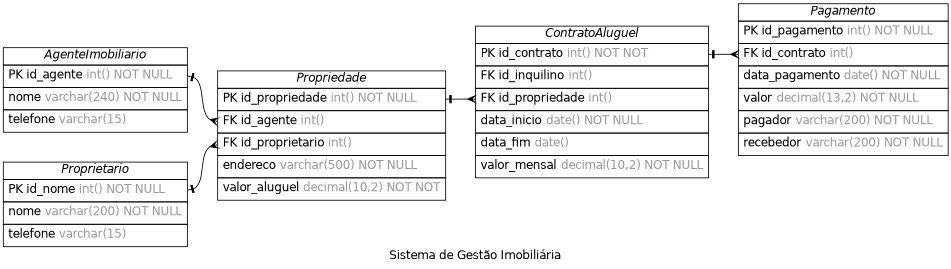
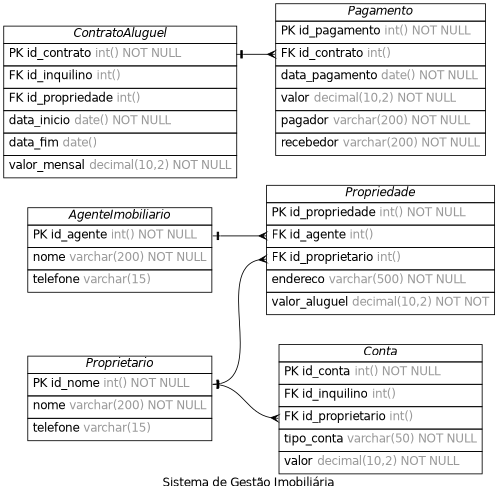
  digraph {
    concentrate=true
    fontname=Helvetica
    label="Sistema de Gestão Imobiliária"
    nodesep=0.5
    rankdir=LR
    splines=spline
    node [fontname=Helvetica shape=plain]
    edge [arrowhead=ocrow arrowsize=0.9 arrowtail=noneotee dir=both fontname=Helvetica fontsize=12 headport=id_proprietario labelangle=32 labeldistance=1.8 penwidth=1.0 tailport=id_proprietario]
-   n1 [label=<         <table border="0" cellborder="1" cellspacing="0" >         <tr><td><i>AgenteImobiliario</i></td></tr>         <tr><td port="id_agente" align="left" cellpadding="5">PK id_agente <font color="grey60">int() NOT NULL</font></td></tr>         <tr><td port="nome" align="left" cellpadding="5">nome <font color="grey60">varchar(240) NOT NULL</font></td></tr>         <tr><td port="telefone" align="left" cellpadding="5">telefone <font color="grey60">varchar(15)</font></td></tr>     </table>>]
+   n1 [label=<         <table border="0" cellborder="1" cellspacing="0" >         <tr><td><i>AgenteImobiliario</i></td></tr>         <tr><td port="id_agente" align="left" cellpadding="5">PK id_agente <font color="grey60">int() NOT NULL</font></td></tr>         <tr><td port="nome" align="left" cellpadding="5">nome <font color="grey60">varchar(200) NOT NULL</font></td></tr>         <tr><td port="telefone" align="left" cellpadding="5">telefone <font color="grey60">varchar(15)</font></td></tr>     </table>>]
    n2 [label=<         <table border="0" cellborder="1" cellspacing="0" >         <tr><td><i>Propriedade</i></td></tr>         <tr><td port="id_propriedade" align="left" cellpadding="5">PK id_propriedade <font color="grey60">int() NOT NULL</font></td></tr>         <tr><td port="id_agente" align="left" cellpadding="5">FK id_agente <font color="grey60">int()</font></td></tr>         <tr><td port="id_proprietario" align="left" cellpadding="5">FK id_proprietario <font color="grey60">int()</font></td></tr>         <tr><td port="endereco" align="left" cellpadding="5">endereco <font color="grey60">varchar(500) NOT NULL</font></td></tr>         <tr><td port="valor_aluguel" align="left" cellpadding="5">valor_aluguel <font color="grey60">decimal(10,2) NOT NOT</font></td></tr>     </table>>]
-   n3 [label=<         <table border="0" cellborder="1" cellspacing="0" >         <tr><td><i>ContratoAluguel</i></td></tr>         <tr><td port="id_contrato" align="left" cellpadding="5">PK id_contrato <font color="grey60">int() NOT NOT</font></td></tr>         <tr><td port="id_inquilino" align="left" cellpadding="5">FK id_inquilino <font color="grey60">int()</font></td></tr>         <tr><td port="id_propriedade" align="left" cellpadding="5">FK id_propriedade <font color="grey60">int()</font></td></tr>         <tr><td port="data_inicio" align="left" cellpadding="5">data_inicio <font color="grey60">date() NOT NULL</font></td></tr>         <tr><td port="data_fim" align="left" cellpadding="5">data_fim <font color="grey60">date()</font></td></tr>         <tr><td port="valor_mensal" align="left" cellpadding="5">valor_mensal <font color="grey60">decimal(10,2) NOT NULL</font></td></tr>     </table>>]
+   n3 [label=<         <table border="0" cellborder="1" cellspacing="0" >         <tr><td><i>ContratoAluguel</i></td></tr>         <tr><td port="id_contrato" align="left" cellpadding="5">PK id_contrato <font color="grey60">int() NOT NULL</font></td></tr>         <tr><td port="id_inquilino" align="left" cellpadding="5">FK id_inquilino <font color="grey60">int()</font></td></tr>         <tr><td port="id_propriedade" align="left" cellpadding="5">FK id_propriedade <font color="grey60">int()</font></td></tr>         <tr><td port="data_inicio" align="left" cellpadding="5">data_inicio <font color="grey60">date() NOT NULL</font></td></tr>         <tr><td port="data_fim" align="left" cellpadding="5">data_fim <font color="grey60">date()</font></td></tr>         <tr><td port="valor_mensal" align="left" cellpadding="5">valor_mensal <font color="grey60">decimal(10,2) NOT NULL</font></td></tr>     </table>>]
    n4 [label=<         <table border="0" cellborder="1" cellspacing="0" >         <tr><td><i>Proprietario</i></td></tr>         <tr><td port="id_proprietario" align="left" cellpadding="5">PK id_nome <font color="grey60">int() NOT NULL</font></td></tr>         <tr><td port="nome" align="left" cellpadding="5">nome <font color="grey60">varchar(200) NOT NULL</font></td></tr>         <tr><td port="telefone" align="left" cellpadding="5">telefone <font color="grey60">varchar(15)</font></td></tr>     </table>>]
-   n6 [label=<         <table border="0" cellborder="1" cellspacing="0" >         <tr><td><i>Pagamento</i></td></tr>         <tr><td port="id_pagamento" align="left" cellpadding="5">PK id_pagamento <font color="grey60">int() NOT NULL</font></td></tr>         <tr><td port="id_contrato" align="left" cellpadding="5">FK id_contrato <font color="grey60">int()</font></td></tr>         <tr><td port="data_pagamento" align="left" cellpadding="5">data_pagamento <font color="grey60">date() NOT NULL</font></td></tr>         <tr><td port="valor" align="left" cellpadding="5">valor <font color="grey60">decimal(13,2) NOT NULL</font></td></tr>         <tr><td port="pagador" align="left" cellpadding="5">pagador <font color="grey60">varchar(200) NOT NULL</font></td></tr>         <tr><td port="recebedor" align="left" cellpadding="5">recebedor <font color="grey60">varchar(200) NOT NULL</font></td></tr>     </table>>]
+   n5 [label=<         <table border="0" cellborder="1" cellspacing="0" >         <tr><td><i>Conta</i></td></tr>         <tr><td port="id_conta" align="left" cellpadding="5">PK id_conta <font color="grey60">int() NOT NULL</font></td></tr>         <tr><td port="id_inquilino" align="left" cellpadding="5">FK id_inquilino <font color="grey60">int()</font></td></tr>         <tr><td port="id_proprietario" align="left" cellpadding="5">FK id_proprietario <font color="grey60">int()</font></td></tr>         <tr><td port="tipo_conta" align="left" cellpadding="5">tipo_conta <font color="grey60">varchar(50) NOT NULL</font></td></tr>         <tr><td port="valor" align="left" cellpadding="5">valor <font color="grey60">decimal(10,2) NOT NULL</font></td></tr>     </table>>]
+   n6 [label=<         <table border="0" cellborder="1" cellspacing="0" >         <tr><td><i>Pagamento</i></td></tr>         <tr><td port="id_pagamento" align="left" cellpadding="5">PK id_pagamento <font color="grey60">int() NOT NULL</font></td></tr>         <tr><td port="id_contrato" align="left" cellpadding="5">FK id_contrato <font color="grey60">int()</font></td></tr>         <tr><td port="data_pagamento" align="left" cellpadding="5">data_pagamento <font color="grey60">date() NOT NULL</font></td></tr>         <tr><td port="valor" align="left" cellpadding="5">valor <font color="grey60">decimal(10,2) NOT NULL</font></td></tr>         <tr><td port="pagador" align="left" cellpadding="5">pagador <font color="grey60">varchar(200) NOT NULL</font></td></tr>         <tr><td port="recebedor" align="left" cellpadding="5">recebedor <font color="grey60">varchar(200) NOT NULL</font></td></tr>     </table>>]
    n1 -> n2 [headport=id_agente tailport=id_agente]
-   n2 -> n3 [headport=id_propriedade tailport=id_propriedade]
    n3 -> n6 [headport=id_contrato tailport=id_contrato]
    n4 -> n2
+   n4 -> n5
  }
